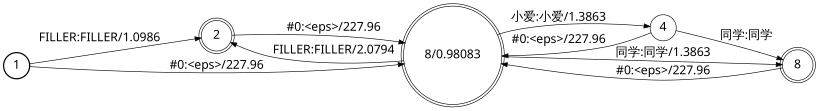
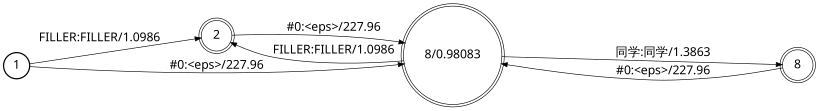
  digraph {
    nodesep=0.25
    rankdir=LR
    ranksep=0.4
    node [fontname="simsun.ttc" fontsize=20 shape=doublecircle style=solid]
    edge [fontname="simsun.ttc" fontsize=20]
    n1 [label=1 shape=circle style=bold]
    n2 [label=2]
    n3 [label="8/0.98083"]
-   n4 [label=4 shape=circle]
    n5 [label=8]
    n1 -> n2 [label="FILLER:FILLER/1.0986"]
    n1 -> n3 [label="#0:<eps>/227.96"]
    n2 -> n3 [label="#0:<eps>/227.96"]
-   n3 -> n2 [label="FILLER:FILLER/2.0794"]
-   n3 -> n4 [label="小爱:小爱/1.3863"]
+   n3 -> n2 [label="FILLER:FILLER/1.0986"]
    n3 -> n5 [label="同学:同学/1.3863"]
-   n4 -> n3 [label="#0:<eps>/227.96"]
-   n4 -> n5 [label="同学:同学"]
    n5 -> n3 [label="#0:<eps>/227.96"]
  }
